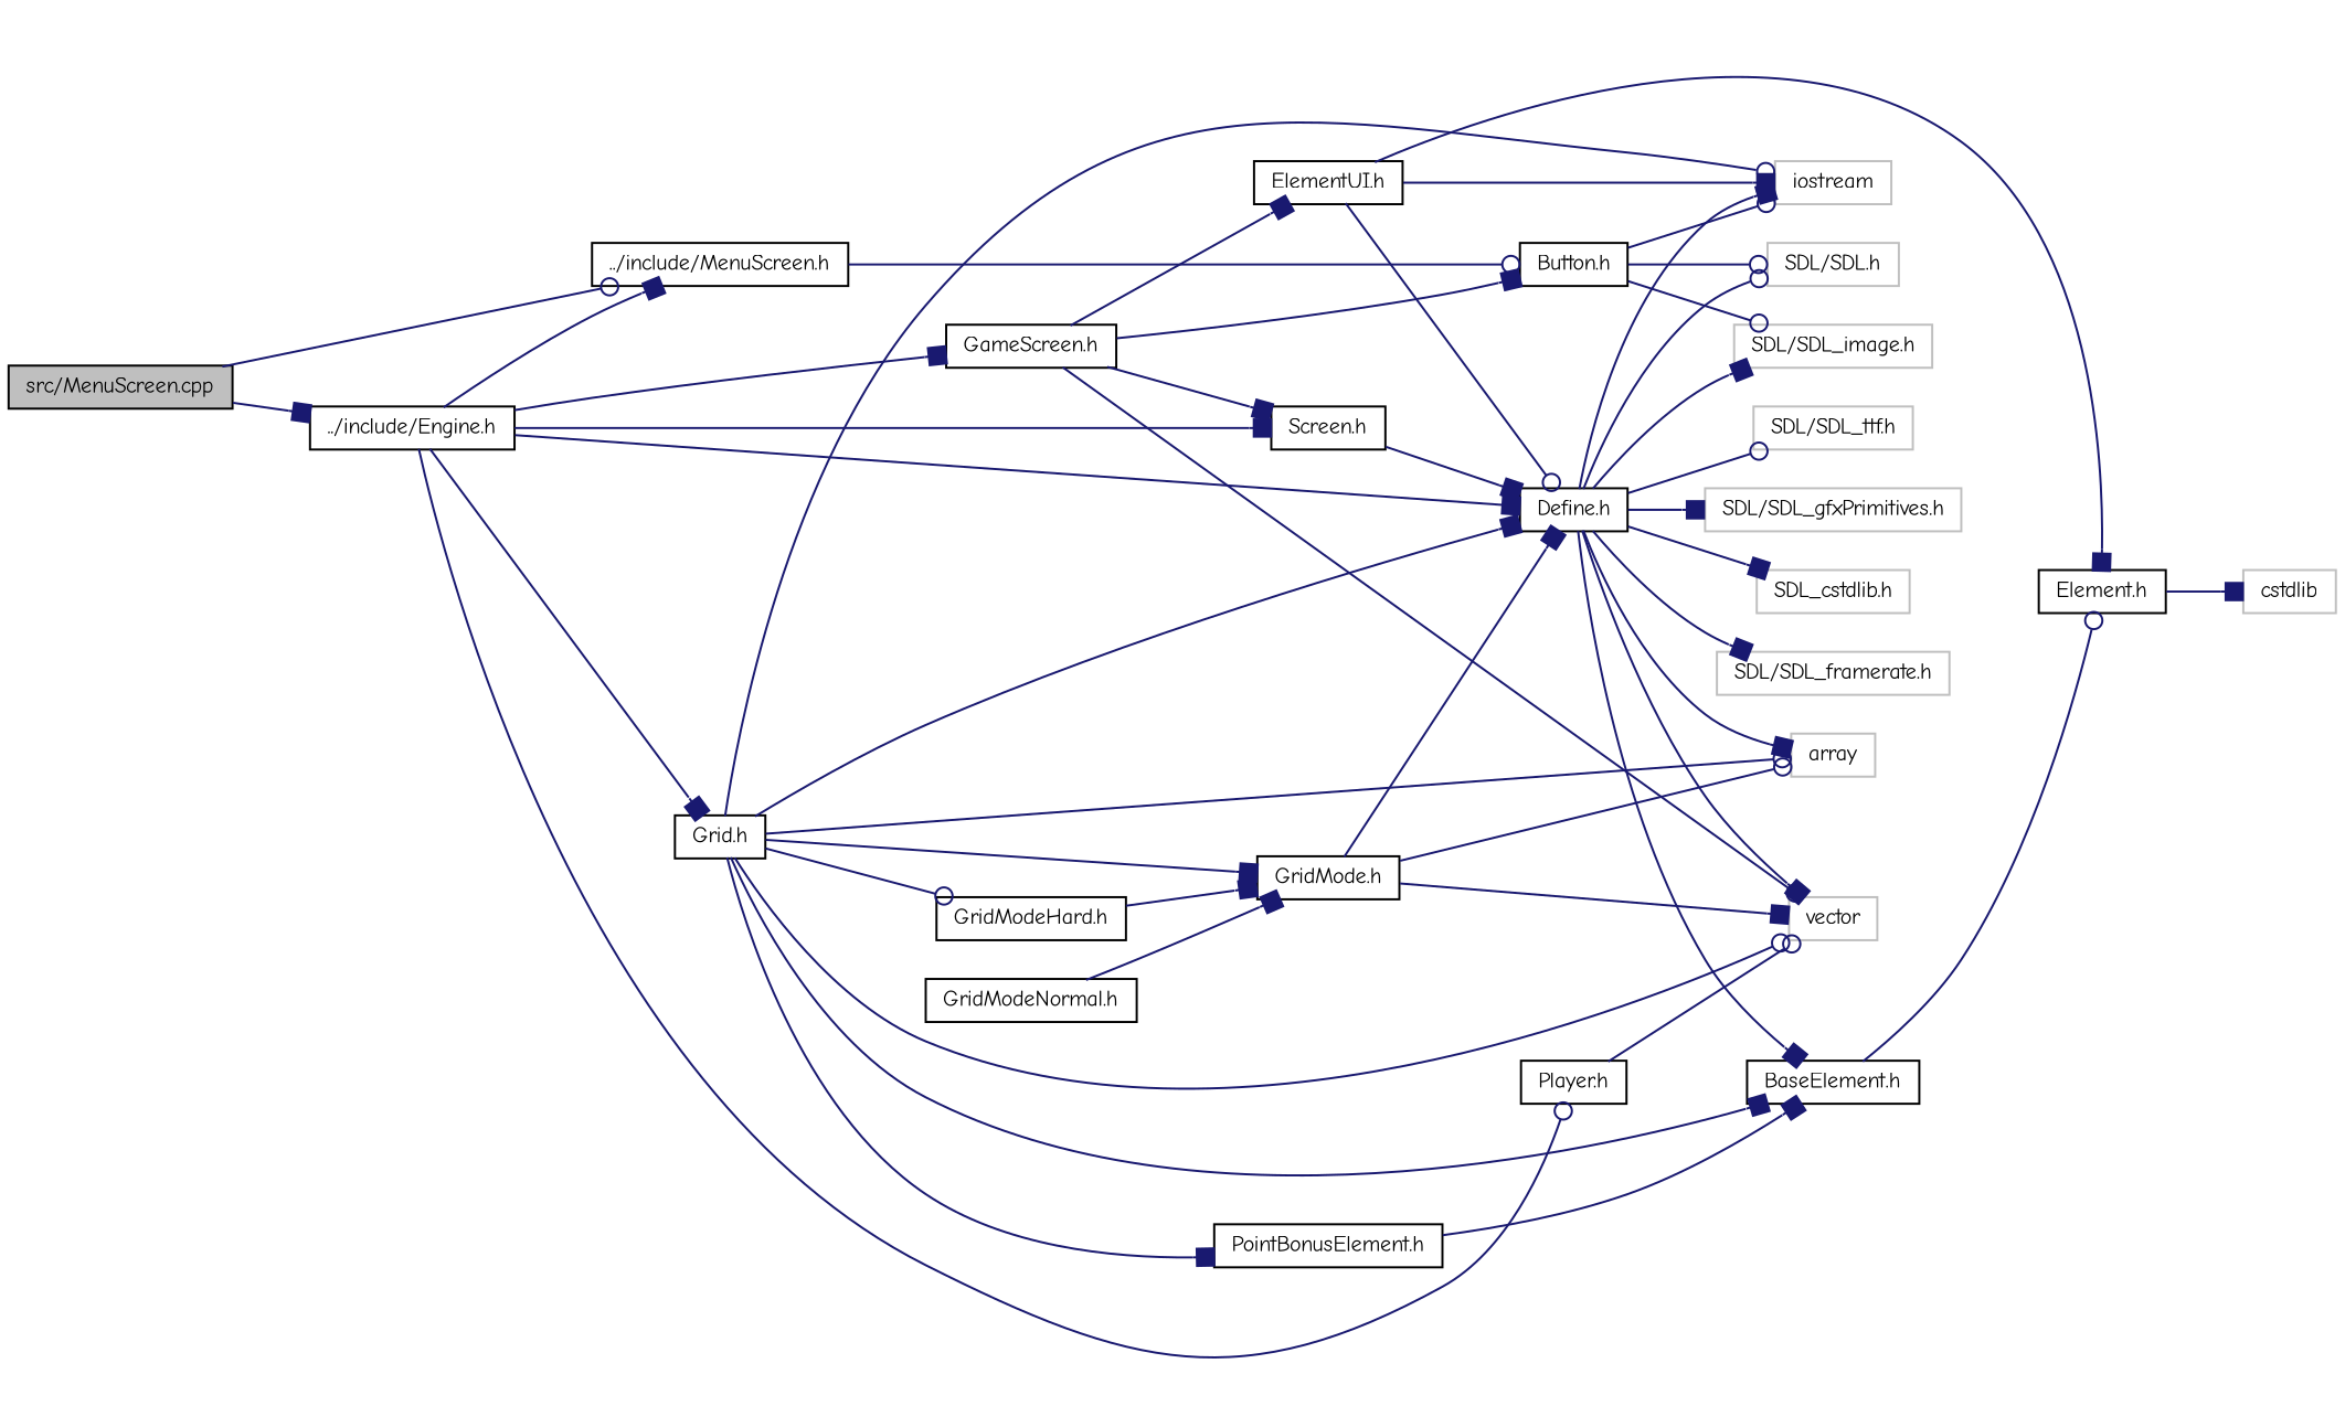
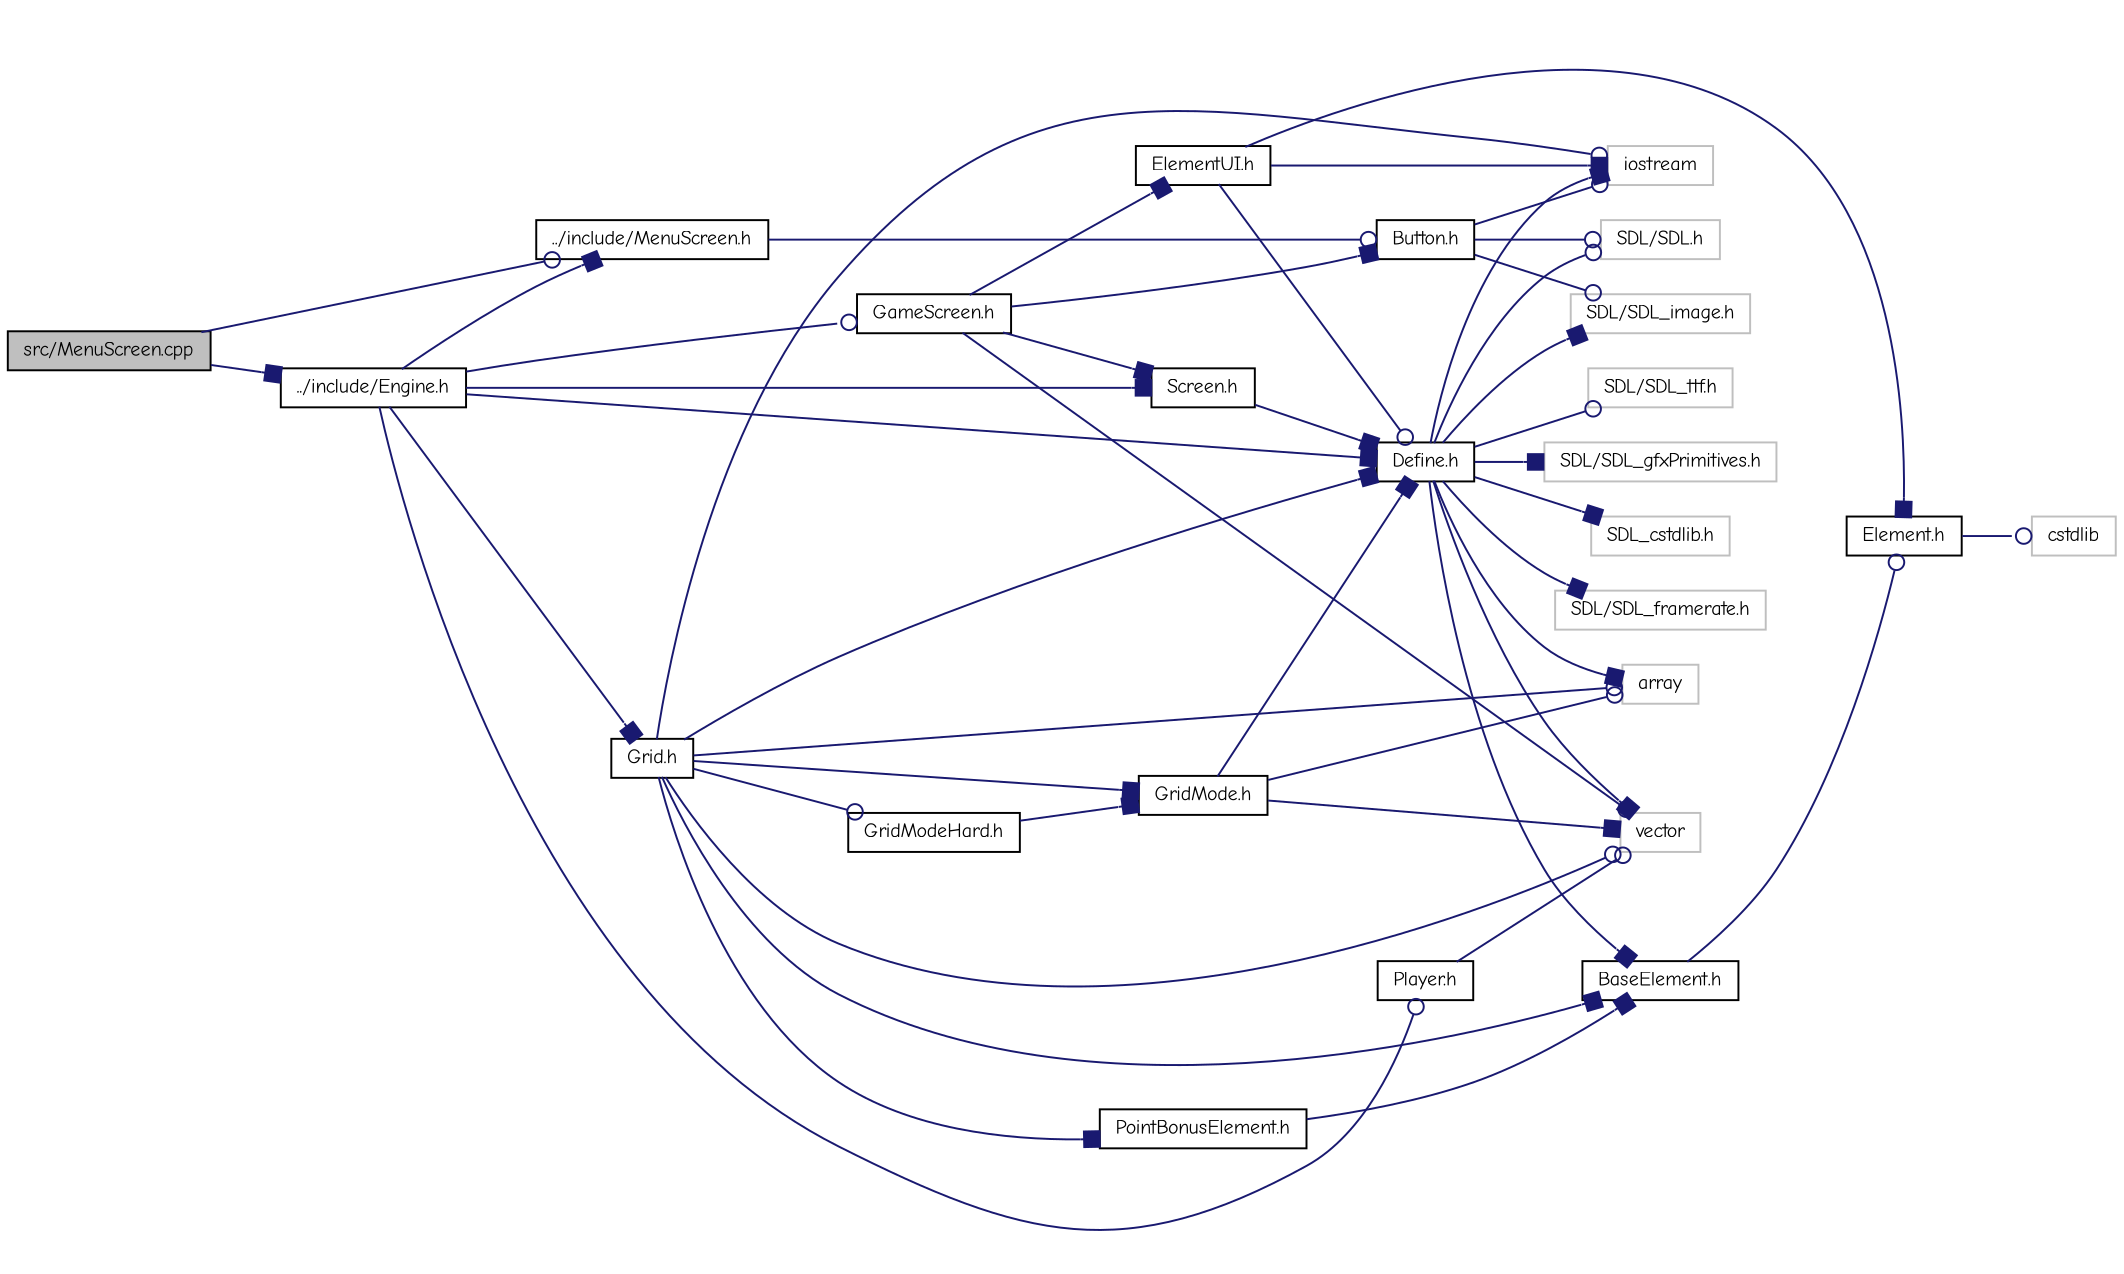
  digraph {
    fontname="Comic Neue"
    rankdir=LR
    node [color=black fillcolor=white fontname="Comic Neue" fontsize=10 shape=record style=filled]
    edge [arrowhead=box color=midnightblue fontname="Comic Neue" fontsize=10 labelfontname=Helvetica labelfontsize=10 style=solid]
    n1 [fillcolor=grey75 fontcolor=black height=0.2 label="src/MenuScreen.cpp" width=0.4]
    n2 [height=0.2 label="../include/MenuScreen.h" width=0.4]
    n3 [height=0.2 label="../include/Engine.h" width=0.4]
    n4 [height=0.2 label="Button.h" width=0.4]
    n5 [height=0.2 label="Screen.h" width=0.4]
    n6 [height=0.2 label="Define.h" width=0.4]
    n7 [height=0.2 label="Grid.h" width=0.4]
    n8 [height=0.2 label="GameScreen.h" width=0.4]
    n9 [height=0.2 label="Player.h" width=0.4]
    n10 [color=grey75 height=0.2 label="SDL/SDL.h" width=0.4]
    n11 [color=grey75 height=0.2 label="SDL/SDL_image.h" width=0.4]
    n12 [color=grey75 height=0.2 label=iostream width=0.4]
    n13 [color=grey75 height=0.2 label="SDL/SDL_ttf.h" width=0.4]
    n14 [color=grey75 height=0.2 label="SDL/SDL_gfxPrimitives.h" width=0.4]
    n15 [color=grey75 height=0.2 label="SDL_cstdlib.h" width=0.4]
    n16 [color=grey75 height=0.2 label="SDL/SDL_framerate.h" width=0.4]
    n17 [color=grey75 height=0.2 label=vector width=0.4]
    n18 [color=grey75 height=0.2 label=array width=0.4]
    n19 [height=0.2 label="BaseElement.h" width=0.4]
    n20 [height=0.2 label="Element.h" width=0.4]
    n21 [color=grey75 height=0.2 label=cstdlib width=0.4]
    n22 [height=0.2 label="PointBonusElement.h" width=0.4]
    n23 [height=0.2 label="GridMode.h" width=0.4]
    n24 [height=0.2 label="GridModeHard.h" width=0.4]
    n25 [height=0.2 label="ElementUI.h" width=0.4]
-   n26 [height=0.2 label="GridModeNormal.h" width=0.4]
    n1 -> n2 [arrowhead=odot]
    n1 -> n3
    n2 -> n4 [arrowhead=odot]
    n3 -> n2
    n3 -> n5
    n3 -> n6
    n3 -> n7
-   n3 -> n8
+   n3 -> n8 [arrowhead=odot]
    n3 -> n9 [arrowhead=odot]
    n4 -> n10 [arrowhead=odot]
    n4 -> n11 [arrowhead=odot]
    n4 -> n12 [arrowhead=odot]
    n5 -> n6
    n6 -> n10 [arrowhead=odot]
    n6 -> n11
    n6 -> n12
    n6 -> n13 [arrowhead=odot]
    n6 -> n14
    n6 -> n15
    n6 -> n16
    n6 -> n17
    n6 -> n18
    n6 -> n19
    n7 -> n6
    n7 -> n12 [arrowhead=odot]
    n7 -> n17 [arrowhead=odot]
    n7 -> n18 [arrowhead=odot]
    n7 -> n19
    n7 -> n22
    n7 -> n23
    n7 -> n24 [arrowhead=odot]
    n8 -> n4
    n8 -> n5
    n8 -> n17 [arrowhead=odot]
    n8 -> n25
    n9 -> n17 [arrowhead=odot]
    n19 -> n20 [arrowhead=odot]
-   n20 -> n21
+   n20 -> n21 [arrowhead=odot]
    n22 -> n19
    n23 -> n6
    n23 -> n17
    n23 -> n18 [arrowhead=odot]
    n24 -> n23
    n25 -> n6 [arrowhead=odot]
    n25 -> n12
    n25 -> n20
-   n26 -> n23
  }
